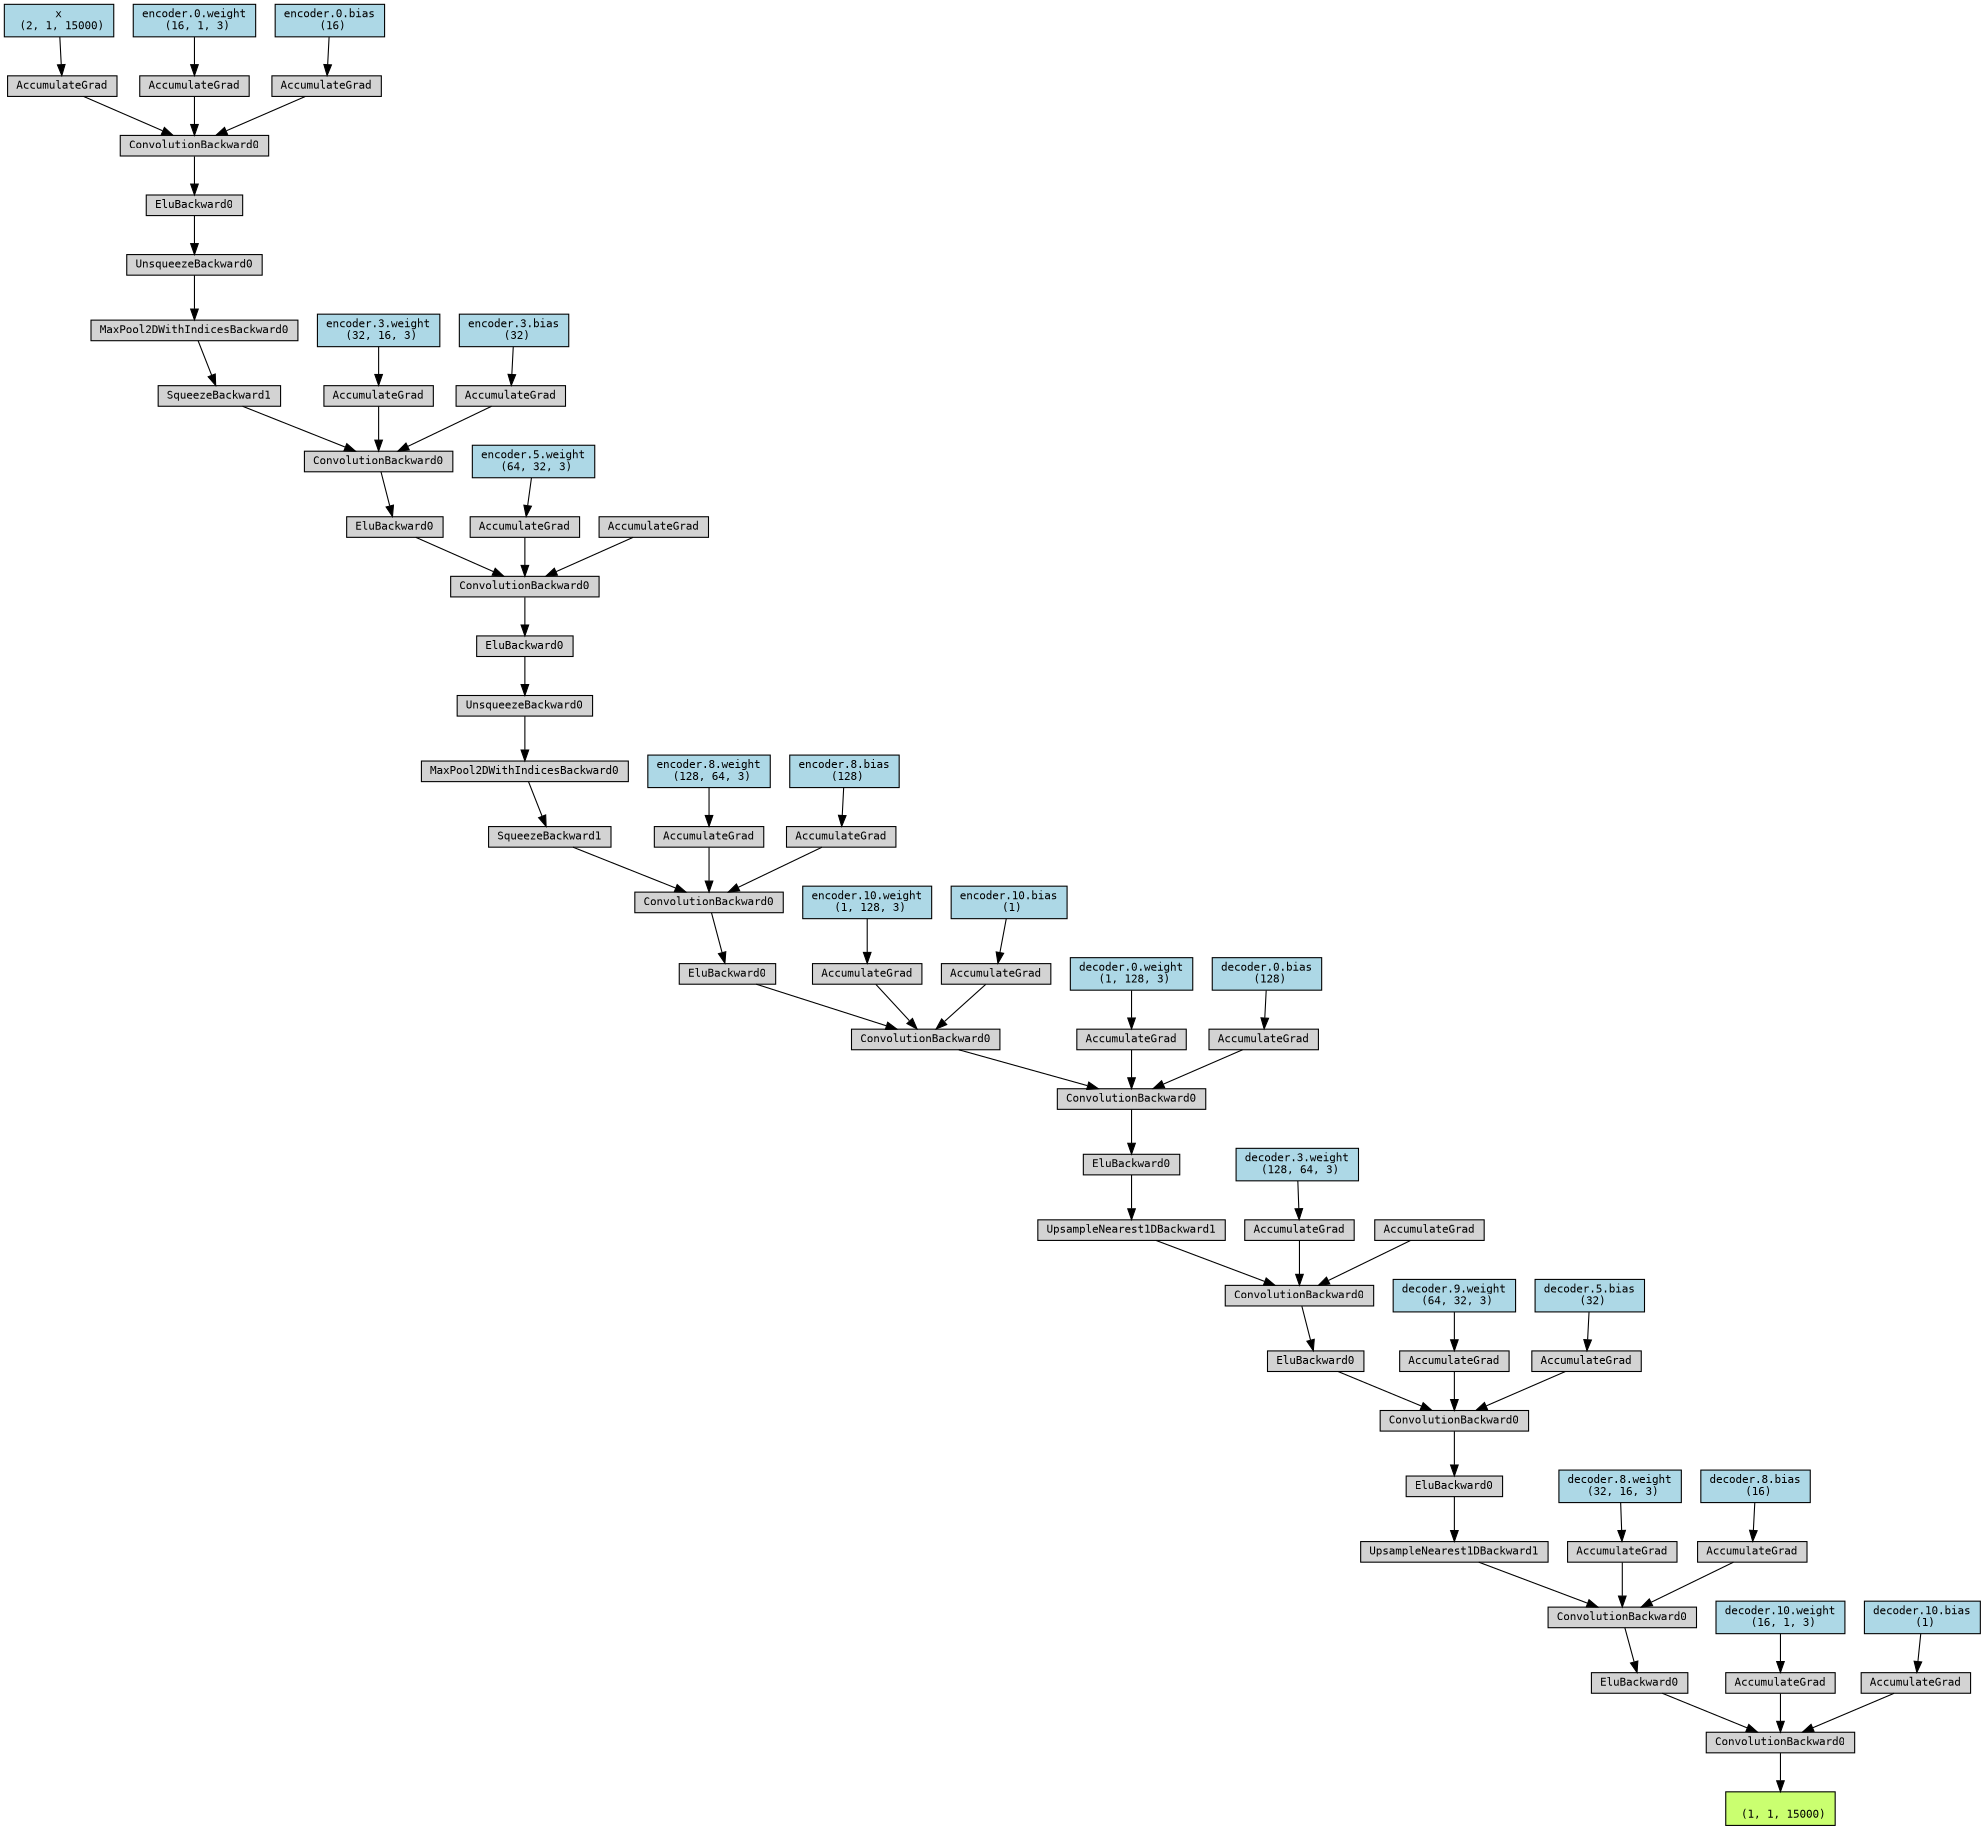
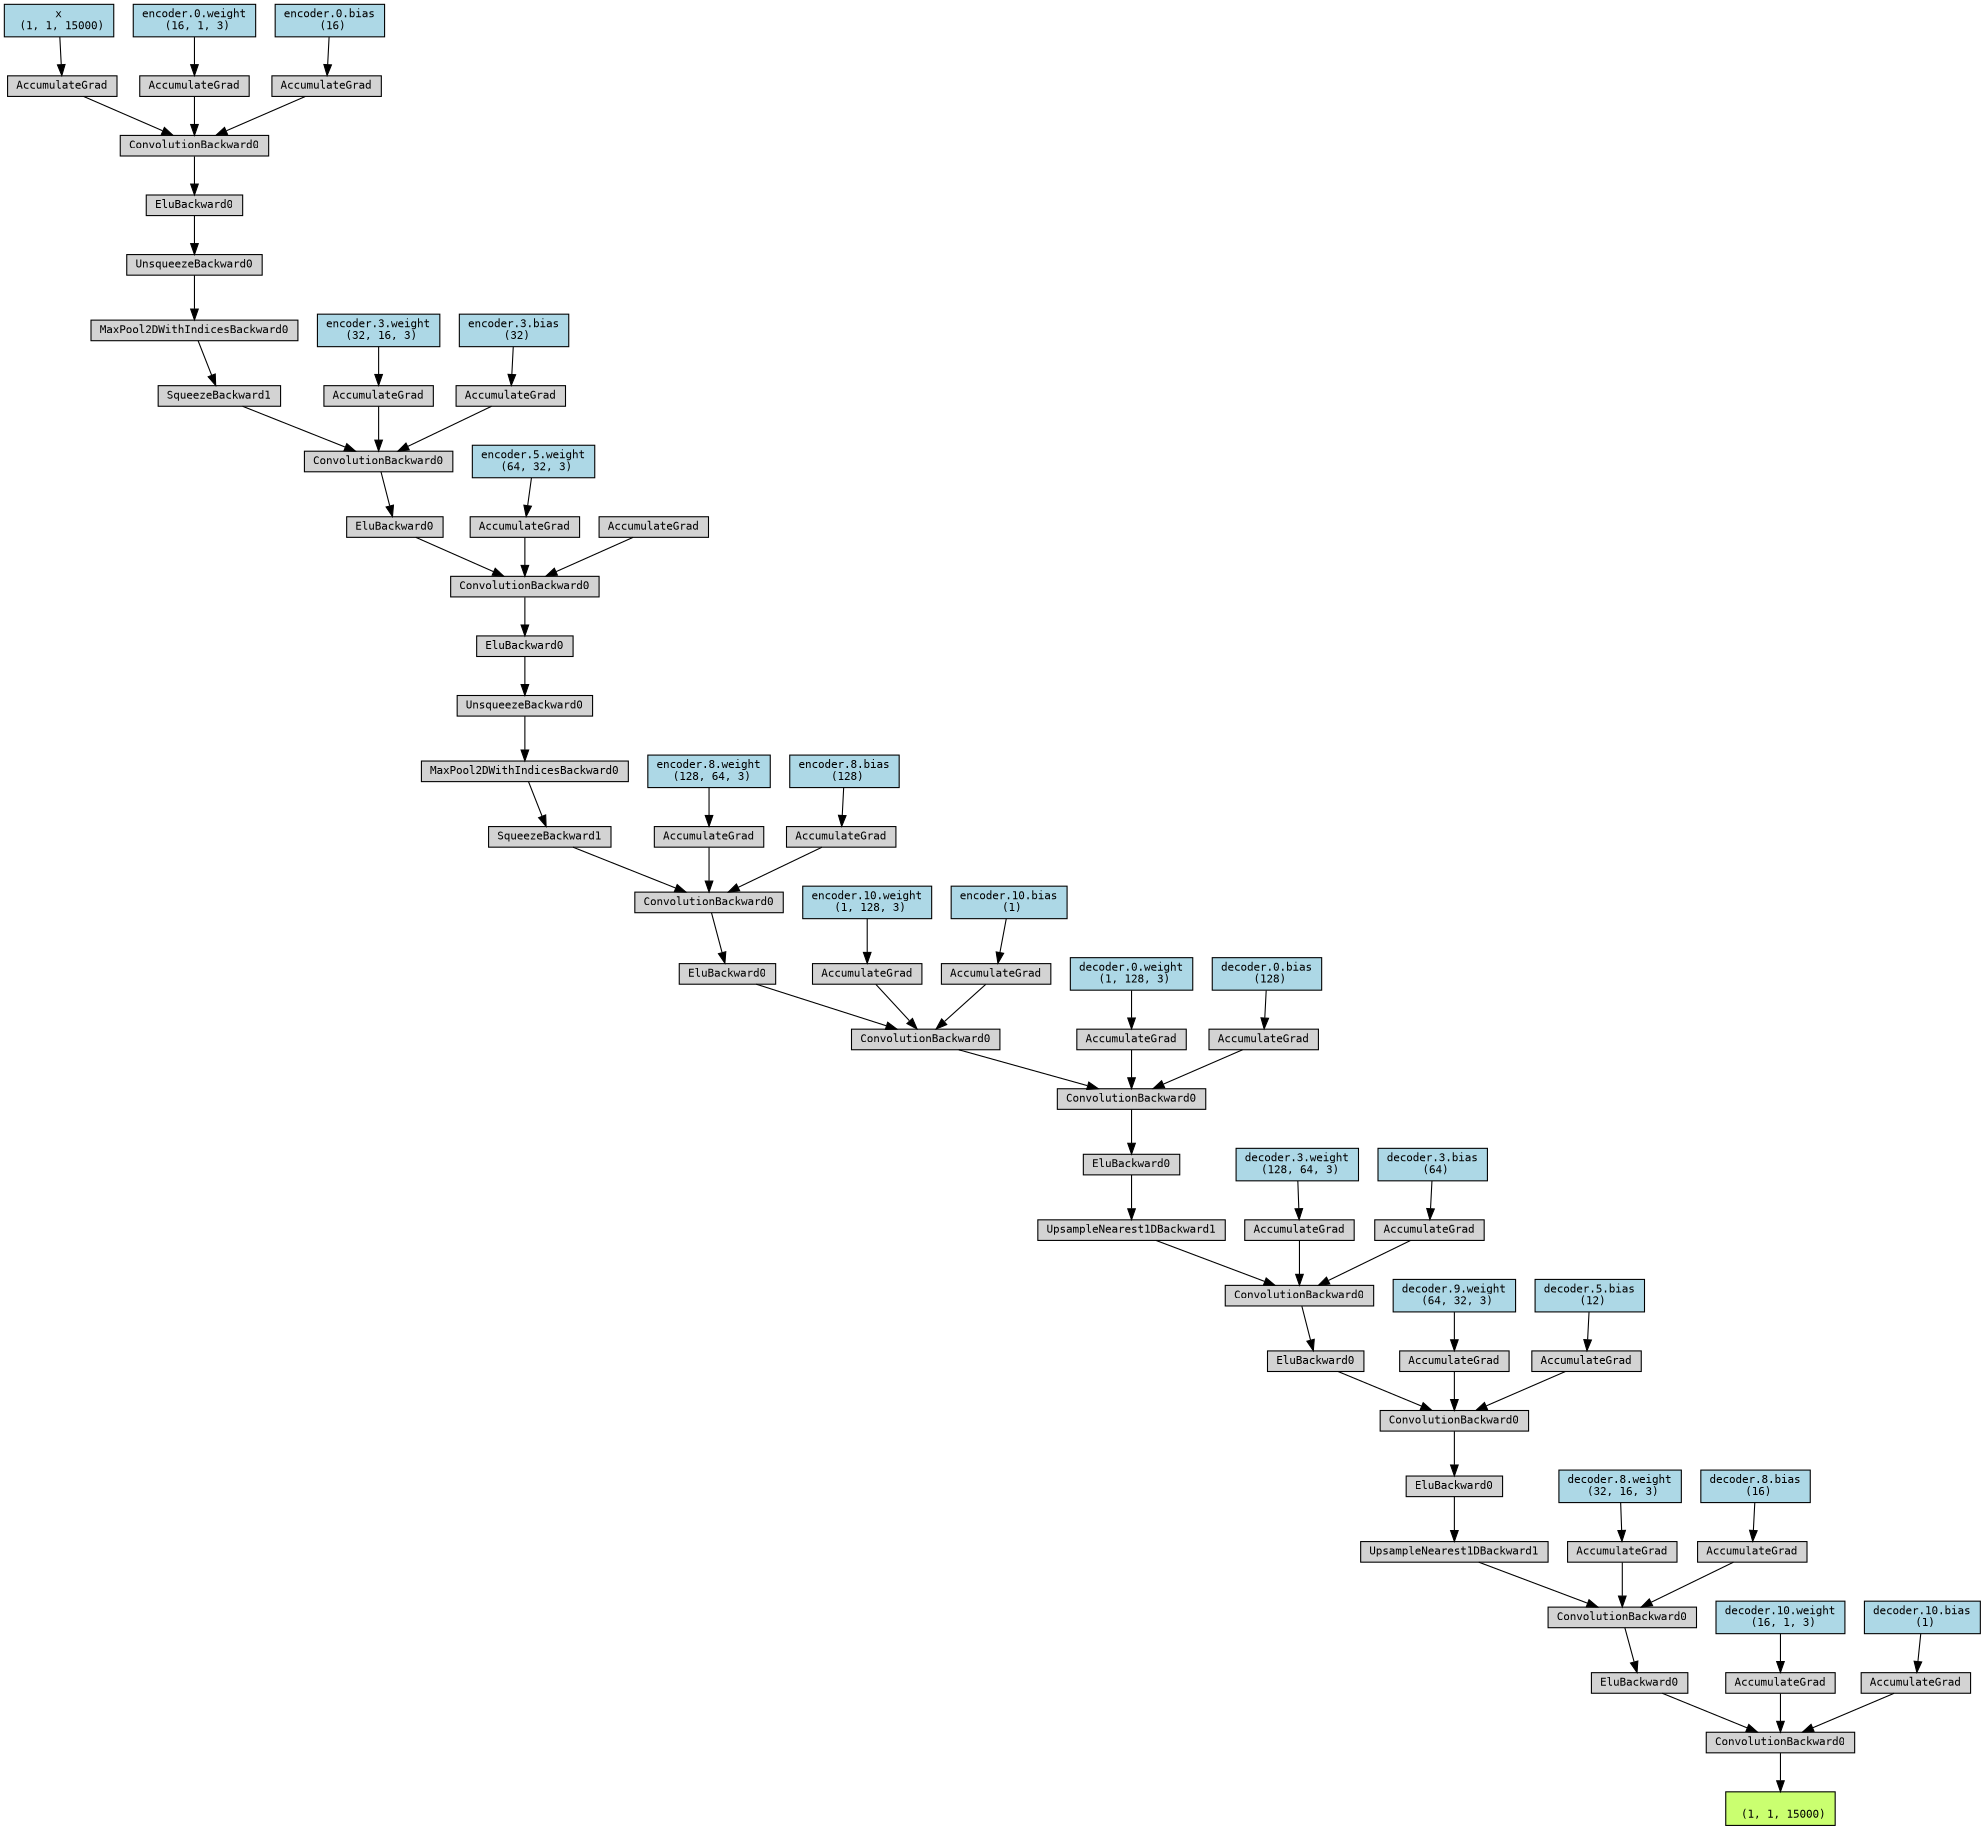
  digraph {
    node [align=left fontname=monospace fontsize=10 ranksep=0.1 shape=box style=filled]
    n1 [fillcolor=darkolivegreen1 height=0.2 label="\n (1, 1, 15000)"]
    n2 [height=0.2 label=ConvolutionBackward0]
    n3 [height=0.2 label=EluBackward0]
    n4 [height=0.2 label=ConvolutionBackward0]
    n5 [height=0.2 label=UpsampleNearest1DBackward1]
    n6 [height=0.2 label=EluBackward0]
    n7 [height=0.2 label=ConvolutionBackward0]
    n8 [height=0.2 label=EluBackward0]
    n9 [height=0.2 label=ConvolutionBackward0]
    n10 [height=0.2 label=UpsampleNearest1DBackward1]
    n11 [height=0.2 label=EluBackward0]
    n12 [height=0.2 label=ConvolutionBackward0]
    n13 [height=0.2 label=ConvolutionBackward0]
    n14 [height=0.2 label=EluBackward0]
    n15 [height=0.2 label=ConvolutionBackward0]
    n16 [height=0.2 label=SqueezeBackward1]
    n17 [height=0.2 label=MaxPool2DWithIndicesBackward0]
    n18 [height=0.2 label=UnsqueezeBackward0]
    n19 [height=0.2 label=EluBackward0]
    n20 [height=0.2 label=ConvolutionBackward0]
    n21 [height=0.2 label=EluBackward0]
    n22 [height=0.2 label=ConvolutionBackward0]
    n23 [height=0.2 label=SqueezeBackward1]
    n24 [height=0.2 label=MaxPool2DWithIndicesBackward0]
    n25 [height=0.2 label=UnsqueezeBackward0]
    n26 [height=0.2 label=EluBackward0]
    n27 [height=0.2 label=ConvolutionBackward0]
    n28 [height=0.2 label=AccumulateGrad]
-   n29 [fillcolor=lightblue height=0.2 label="x\n (2, 1, 15000)"]
+   n29 [fillcolor=lightblue height=0.2 label="x\n (1, 1, 15000)"]
    n30 [height=0.2 label=AccumulateGrad]
    n31 [fillcolor=lightblue height=0.2 label="encoder.0.weight\n (16, 1, 3)"]
    n32 [height=0.2 label=AccumulateGrad]
    n33 [fillcolor=lightblue height=0.2 label="encoder.0.bias\n (16)"]
    n34 [height=0.2 label=AccumulateGrad]
    n35 [fillcolor=lightblue height=0.2 label="encoder.3.weight\n (32, 16, 3)"]
    n36 [height=0.2 label=AccumulateGrad]
    n37 [fillcolor=lightblue height=0.2 label="encoder.3.bias\n (32)"]
    n38 [height=0.2 label=AccumulateGrad]
    n39 [fillcolor=lightblue height=0.2 label="encoder.5.weight\n (64, 32, 3)"]
    n40 [height=0.2 label=AccumulateGrad]
    n41 [height=0.2 label=AccumulateGrad]
    n42 [fillcolor=lightblue height=0.2 label="encoder.8.weight\n (128, 64, 3)"]
    n43 [height=0.2 label=AccumulateGrad]
    n44 [fillcolor=lightblue height=0.2 label="encoder.8.bias\n (128)"]
    n45 [height=0.2 label=AccumulateGrad]
    n46 [fillcolor=lightblue height=0.2 label="encoder.10.weight\n (1, 128, 3)"]
    n47 [height=0.2 label=AccumulateGrad]
    n48 [fillcolor=lightblue height=0.2 label="encoder.10.bias\n (1)"]
    n49 [height=0.2 label=AccumulateGrad]
    n50 [fillcolor=lightblue height=0.2 label="decoder.0.weight\n (1, 128, 3)"]
    n51 [height=0.2 label=AccumulateGrad]
    n52 [fillcolor=lightblue height=0.2 label="decoder.0.bias\n (128)"]
    n53 [height=0.2 label=AccumulateGrad]
    n54 [fillcolor=lightblue height=0.2 label="decoder.3.weight\n (128, 64, 3)"]
    n55 [height=0.2 label=AccumulateGrad]
+   n56 [fillcolor=lightblue height=0.2 label="decoder.3.bias\n (64)"]
    n57 [height=0.2 label=AccumulateGrad]
    n58 [fillcolor=lightblue height=0.2 label="decoder.9.weight\n (64, 32, 3)"]
    n59 [height=0.2 label=AccumulateGrad]
-   n60 [fillcolor=lightblue height=0.2 label="decoder.5.bias\n (32)"]
+   n60 [fillcolor=lightblue height=0.2 label="decoder.5.bias\n (12)"]
    n61 [height=0.2 label=AccumulateGrad]
    n62 [fillcolor=lightblue height=0.2 label="decoder.8.weight\n (32, 16, 3)"]
    n63 [height=0.2 label=AccumulateGrad]
    n64 [fillcolor=lightblue height=0.2 label="decoder.8.bias\n (16)"]
    n65 [height=0.2 label=AccumulateGrad]
    n66 [fillcolor=lightblue height=0.2 label="decoder.10.weight\n (16, 1, 3)"]
    n67 [height=0.2 label=AccumulateGrad]
    n68 [fillcolor=lightblue height=0.2 label="decoder.10.bias\n (1)"]
    n2 -> n1
    n3 -> n2
    n4 -> n3
    n5 -> n4
    n6 -> n5
    n7 -> n6
    n8 -> n7
    n9 -> n8
    n10 -> n9
    n11 -> n10
    n12 -> n11
    n13 -> n12
    n14 -> n13
    n15 -> n14
    n16 -> n15
    n17 -> n16
    n18 -> n17
    n19 -> n18
    n20 -> n19
    n21 -> n20
    n22 -> n21
    n23 -> n22
    n24 -> n23
    n25 -> n24
    n26 -> n25
    n27 -> n26
    n28 -> n27
    n29 -> n28
    n30 -> n27
    n31 -> n30
    n32 -> n27
    n33 -> n32
    n34 -> n22
    n35 -> n34
    n36 -> n22
    n37 -> n36
    n38 -> n20
    n39 -> n38
    n40 -> n20
    n41 -> n15
    n42 -> n41
    n43 -> n15
    n44 -> n43
    n45 -> n13
    n46 -> n45
    n47 -> n13
    n48 -> n47
    n49 -> n12
    n50 -> n49
    n51 -> n12
    n52 -> n51
    n53 -> n9
    n54 -> n53
    n55 -> n9
+   n56 -> n55
    n57 -> n7
    n58 -> n57
    n59 -> n7
    n60 -> n59
    n61 -> n4
    n62 -> n61
    n63 -> n4
    n64 -> n63
    n65 -> n2
    n66 -> n65
    n67 -> n2
    n68 -> n67
  }
